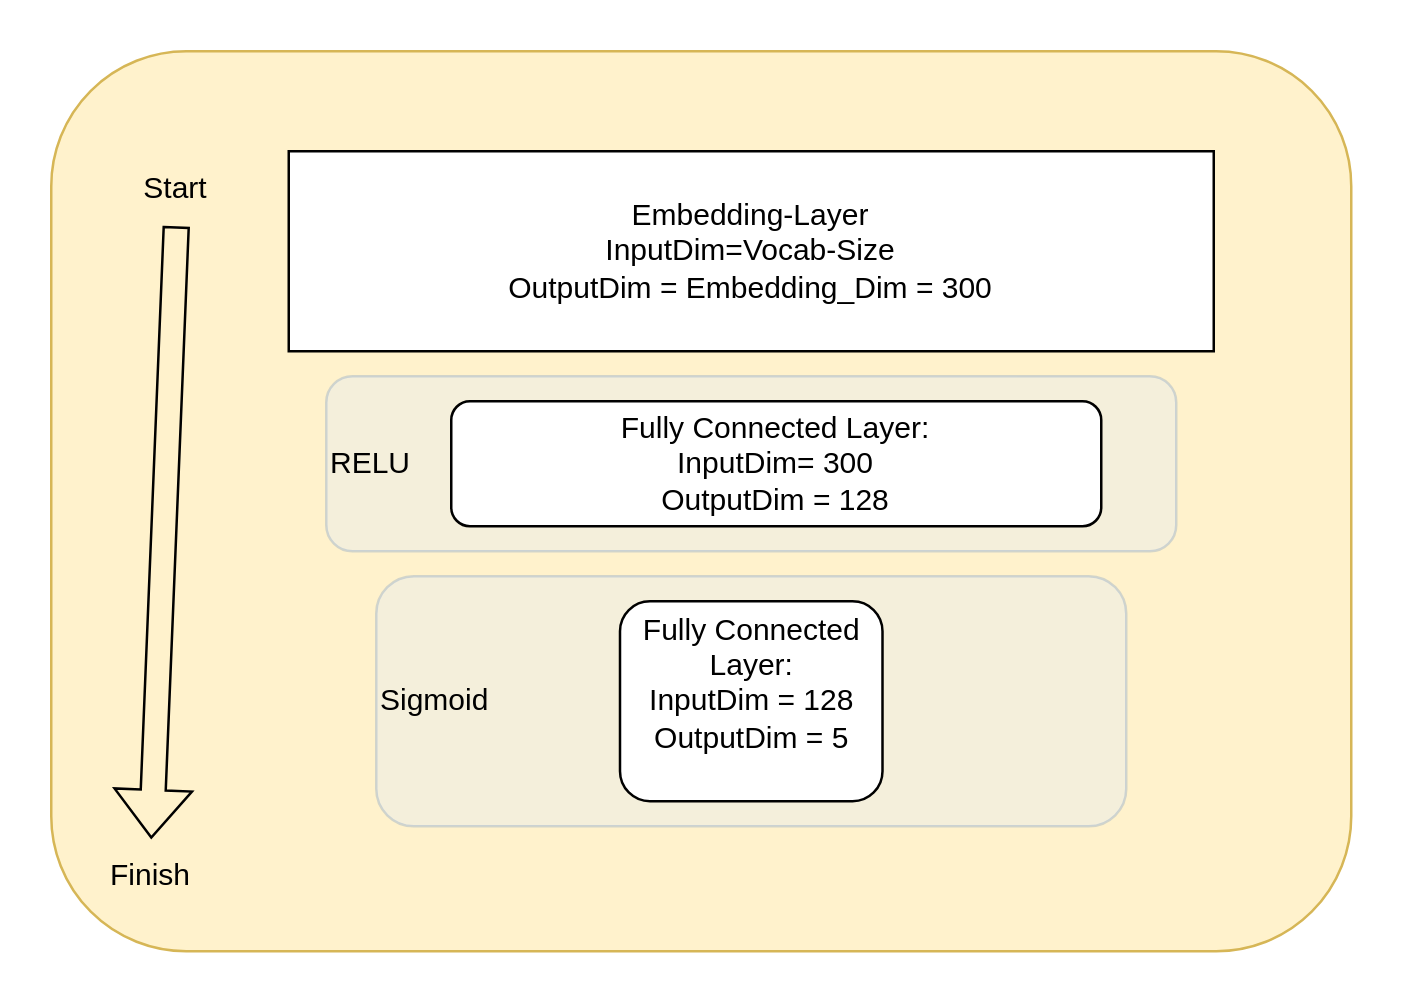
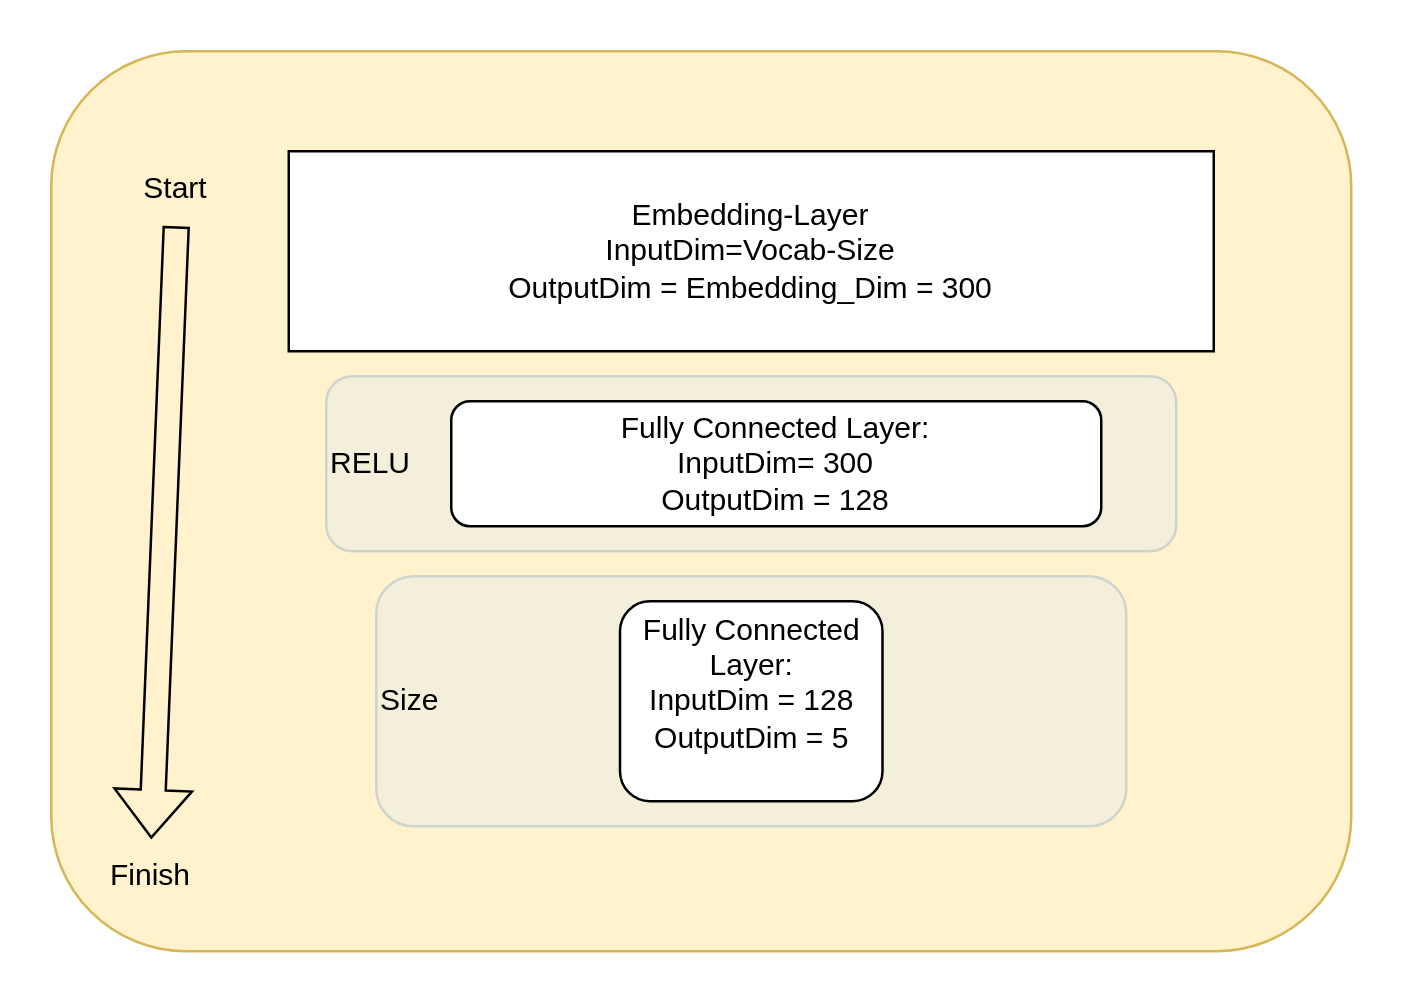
  <mxCell id="0" />
  <mxCell id="1" parent="0" />
  <mxCell id="2" value="" style="rounded=1;whiteSpace=wrap;html=1;fillColor=#fff2cc;strokeColor=#d6b656;" parent="1" vertex="1"><mxGeometry x="20" y="20" width="520" height="360" as="geometry" /></mxCell>
- <mxCell id="3" value="Sigmoid" style="rounded=1;whiteSpace=wrap;html=1;fillColor=#dae8fc;strokeColor=#6c8ebf;opacity=30;horizontal=1;align=left;direction=south;" parent="1" vertex="1"><mxGeometry x="150" y="230" width="300" height="100" as="geometry" /></mxCell>
+ <mxCell id="3" value="Size" style="rounded=1;whiteSpace=wrap;html=1;fillColor=#dae8fc;strokeColor=#6c8ebf;opacity=30;horizontal=1;align=left;direction=south;" parent="1" vertex="1"><mxGeometry x="150" y="230" width="300" height="100" as="geometry" /></mxCell>
  <mxCell id="4" value="RELU" style="rounded=1;whiteSpace=wrap;html=1;fillColor=#dae8fc;strokeColor=#6c8ebf;opacity=30;horizontal=1;align=left;direction=south;" parent="1" vertex="1"><mxGeometry x="130" y="150" width="340" height="70" as="geometry" /></mxCell>
  <mxCell id="5" value="&lt;div&gt;Fully Connected Layer:&lt;/div&gt;&lt;div&gt;InputDim= 300&lt;br&gt;&lt;/div&gt;&lt;div&gt;OutputDim = 128&lt;br&gt;&lt;/div&gt;" style="rounded=1;whiteSpace=wrap;html=1;horizontal=1;direction=south;" parent="1" vertex="1"><mxGeometry x="180" y="160" width="260" height="50" as="geometry" /></mxCell>
  <mxCell id="6" value="&lt;div align=&quot;center&quot;&gt;Fully Connected Layer:&lt;/div&gt;&lt;div align=&quot;center&quot;&gt;InputDim = 128&lt;br&gt;OutputDim = 5&lt;br&gt;&lt;/div&gt;&lt;div align=&quot;center&quot;&gt;&lt;br&gt;&lt;/div&gt;" style="rounded=1;whiteSpace=wrap;html=1;horizontal=1;align=center;direction=south;" parent="1" vertex="1"><mxGeometry x="247.5" y="240" width="105" height="80" as="geometry" /></mxCell>
  <mxCell id="7" value="&lt;div&gt;Embedding-Layer&lt;/div&gt;&lt;div&gt;InputDim=Vocab-Size&lt;/div&gt;&lt;div&gt;OutputDim = Embedding_Dim = 300&lt;br&gt;&lt;/div&gt;" style="rounded=0;whiteSpace=wrap;html=1;horizontal=1;direction=south;" parent="1" vertex="1"><mxGeometry x="115" y="60" width="370" height="80" as="geometry" /></mxCell>
  <mxCell id="8" value="Start" style="text;html=1;strokeColor=none;fillColor=none;align=center;verticalAlign=middle;whiteSpace=wrap;rounded=0;horizontal=1;" vertex="1" parent="1"><mxGeometry x="40" y="60" width="60" height="30" as="geometry" /></mxCell>
  <mxCell id="9" value="Finish" style="text;html=1;strokeColor=none;fillColor=none;align=center;verticalAlign=middle;whiteSpace=wrap;rounded=0;horizontal=1;" vertex="1" parent="1"><mxGeometry x="30" y="335" width="60" height="30" as="geometry" /></mxCell>
  <mxCell id="10" value="" style="shape=flexArrow;endArrow=classic;html=1;rounded=0;exitX=0.5;exitY=1;exitDx=0;exitDy=0;entryX=0.5;entryY=0;entryDx=0;entryDy=0;" edge="1" parent="1" source="8" target="9"><mxGeometry width="50" height="50" relative="1" as="geometry"><mxPoint x="30" y="180" as="sourcePoint" /><mxPoint x="80" y="130" as="targetPoint" /></mxGeometry></mxCell>
